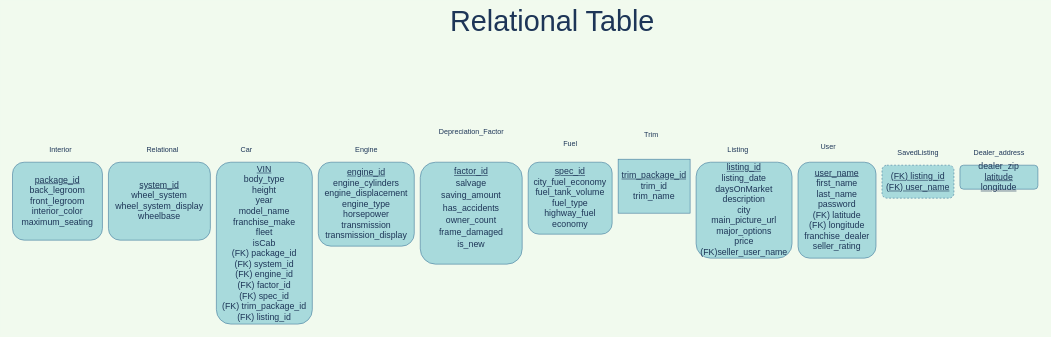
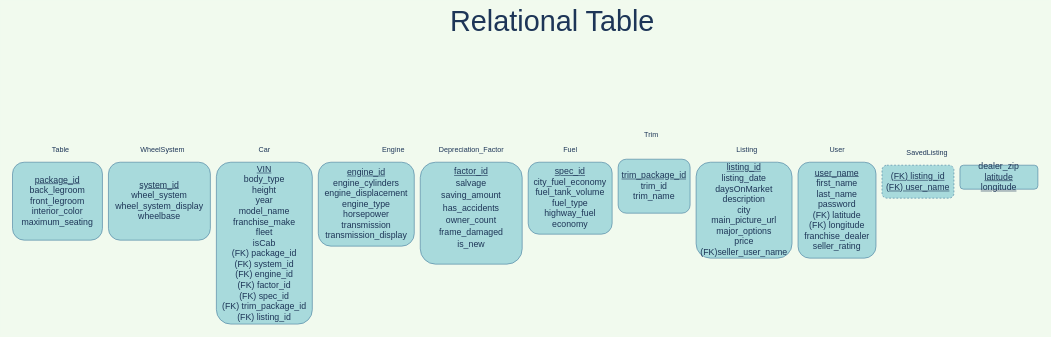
  <mxCell id="0" />
  <mxCell id="1" parent="0" />
  <mxCell id="2" value="&lt;span id=&quot;docs-internal-guid-d713976d-7fff-15ba-6aab-0c5461dfcb95&quot;&gt;&lt;span style=&quot;font-size: 11pt ; font-family: &amp;#34;arial&amp;#34; ; background-color: transparent ; vertical-align: baseline&quot;&gt;&lt;u&gt;VIN&lt;br&gt;&lt;/u&gt;body_type&lt;br&gt;height&lt;br&gt;year&lt;br&gt;model_name&lt;br&gt;franchise_make&lt;br&gt;fleet&lt;br&gt;isCab&lt;br&gt;(FK) package_id&lt;br&gt;(FK) system_id&lt;br&gt;&lt;span style=&quot;font-size: 14.667px&quot;&gt;(FK)&amp;nbsp;&lt;/span&gt;engine_id&lt;br&gt;&lt;span style=&quot;font-size: 14.667px&quot;&gt;(FK)&amp;nbsp;&lt;/span&gt;factor_id&lt;br&gt;&lt;span style=&quot;font-size: 14.667px&quot;&gt;(FK)&amp;nbsp;&lt;/span&gt;spec_id&lt;br&gt;&lt;span style=&quot;font-size: 14.667px&quot;&gt;(FK)&amp;nbsp;&lt;/span&gt;&lt;span style=&quot;font-size: 14.667px&quot;&gt;trim_package_id&lt;/span&gt;&lt;br&gt;&lt;span style=&quot;font-size: 14.667px&quot;&gt;(FK)&amp;nbsp;&lt;/span&gt;listing_id&lt;/span&gt;&lt;/span&gt;" style="rounded=1;whiteSpace=wrap;html=1;fillColor=#A8DADC;strokeColor=#457B9D;fontColor=#1D3557;" parent="1" vertex="1"><mxGeometry x="360" y="270" width="160" height="270" as="geometry" /></mxCell>
  <mxCell id="3" value="&lt;span id=&quot;docs-internal-guid-46c6c081-7fff-b2ef-ff52-74019a285a5f&quot;&gt;&lt;span style=&quot;font-size: 11pt ; font-family: &amp;#34;arial&amp;#34; ; background-color: transparent ; vertical-align: baseline&quot;&gt;&lt;u&gt;package_id&lt;/u&gt;&lt;br&gt;back_legroom&lt;br&gt;front_legroom&lt;br&gt;interior_color&lt;br&gt;maximum_seating&lt;/span&gt;&lt;/span&gt;" style="rounded=1;whiteSpace=wrap;html=1;fillColor=#A8DADC;strokeColor=#457B9D;fontColor=#1D3557;" parent="1" vertex="1"><mxGeometry x="20" y="270" width="150" height="130" as="geometry" /></mxCell>
  <mxCell id="4" value="&lt;span id=&quot;docs-internal-guid-49aadb8f-7fff-f2d6-41c5-a7cb2bbde353&quot;&gt;&lt;span style=&quot;font-size: 11pt ; font-family: &amp;#34;arial&amp;#34; ; background-color: transparent ; vertical-align: baseline&quot;&gt;&lt;u&gt;system_id&lt;/u&gt;&lt;br&gt;wheel_system&lt;br&gt;wheel_system_display&lt;br&gt;wheelbase&lt;/span&gt;&lt;/span&gt;" style="rounded=1;whiteSpace=wrap;html=1;fillColor=#A8DADC;strokeColor=#457B9D;fontColor=#1D3557;" parent="1" vertex="1"><mxGeometry x="180" y="270" width="170" height="130" as="geometry" /></mxCell>
  <mxCell id="5" value="&lt;span id=&quot;docs-internal-guid-958814dd-7fff-f51a-6af3-f1a164e91ecc&quot;&gt;&lt;p dir=&quot;ltr&quot; style=&quot;line-height: 1.38 ; margin-top: 0pt ; margin-bottom: 0pt&quot;&gt;&lt;span style=&quot;font-size: 11pt ; font-family: &amp;#34;arial&amp;#34; ; background-color: transparent ; vertical-align: baseline&quot;&gt;&lt;u&gt;factor_id&lt;/u&gt;&lt;/span&gt;&lt;/p&gt;&lt;p dir=&quot;ltr&quot; style=&quot;line-height: 1.38 ; margin-top: 0pt ; margin-bottom: 0pt&quot;&gt;&lt;span style=&quot;font-size: 11pt ; font-family: &amp;#34;arial&amp;#34; ; background-color: transparent ; vertical-align: baseline&quot;&gt;salvage&lt;/span&gt;&lt;/p&gt;&lt;p dir=&quot;ltr&quot; style=&quot;line-height: 1.38 ; margin-top: 0pt ; margin-bottom: 0pt&quot;&gt;&lt;span style=&quot;font-size: 11pt ; font-family: &amp;#34;arial&amp;#34; ; background-color: transparent ; vertical-align: baseline&quot;&gt;saving&lt;/span&gt;&lt;span style=&quot;background-color: transparent ; font-family: &amp;#34;arial&amp;#34; ; font-size: 11pt&quot;&gt;_amount&lt;/span&gt;&lt;/p&gt;&lt;p dir=&quot;ltr&quot; style=&quot;line-height: 1.38 ; margin-top: 0pt ; margin-bottom: 0pt&quot;&gt;&lt;span style=&quot;background-color: transparent ; font-family: &amp;#34;arial&amp;#34; ; font-size: 11pt&quot;&gt;has_accidents&lt;/span&gt;&lt;/p&gt;&lt;p dir=&quot;ltr&quot; style=&quot;line-height: 1.38 ; margin-top: 0pt ; margin-bottom: 0pt&quot;&gt;&lt;span style=&quot;background-color: transparent ; font-family: &amp;#34;arial&amp;#34; ; font-size: 11pt&quot;&gt;owner_count&lt;/span&gt;&lt;/p&gt;&lt;p dir=&quot;ltr&quot; style=&quot;line-height: 1.38 ; margin-top: 0pt ; margin-bottom: 0pt&quot;&gt;&lt;span style=&quot;background-color: transparent ; font-family: &amp;#34;arial&amp;#34; ; font-size: 11pt&quot;&gt;frame_dam&lt;/span&gt;&lt;span style=&quot;background-color: transparent ; font-family: &amp;#34;arial&amp;#34; ; font-size: 11pt&quot;&gt;aged&lt;/span&gt;&lt;/p&gt;&lt;p dir=&quot;ltr&quot; style=&quot;line-height: 1.38 ; margin-top: 0pt ; margin-bottom: 0pt&quot;&gt;&lt;span style=&quot;font-size: 11pt ; font-family: &amp;#34;arial&amp;#34; ; background-color: transparent ; vertical-align: baseline&quot;&gt;is_new&lt;/span&gt;&lt;/p&gt;&lt;div&gt;&lt;span style=&quot;font-size: 11pt ; font-family: &amp;#34;arial&amp;#34; ; background-color: transparent ; vertical-align: baseline&quot;&gt;&lt;br&gt;&lt;/span&gt;&lt;/div&gt;&lt;/span&gt;" style="rounded=1;whiteSpace=wrap;html=1;fillColor=#A8DADC;strokeColor=#457B9D;fontColor=#1D3557;" parent="1" vertex="1"><mxGeometry x="700" y="270" width="170" height="170" as="geometry" /></mxCell>
  <mxCell id="6" value="&lt;span id=&quot;docs-internal-guid-3f53433c-7fff-b1df-501c-9628d223bc14&quot;&gt;&lt;span style=&quot;font-size: 11pt ; font-family: &amp;#34;arial&amp;#34; ; background-color: transparent ; vertical-align: baseline&quot;&gt;&lt;u style=&quot;font-size: 14.667px&quot;&gt;user_name&lt;/u&gt;&lt;br&gt;first_name&lt;br&gt;last_name&lt;br&gt;password&lt;br&gt;&lt;span style=&quot;font-size: 14.667px&quot;&gt;(FK) latitude&lt;br&gt;&lt;/span&gt;&lt;span style=&quot;font-size: 14.667px&quot;&gt;(FK)&amp;nbsp;&lt;/span&gt;&lt;span style=&quot;font-size: 14.667px&quot;&gt;longitude&lt;/span&gt;&lt;br style=&quot;font-size: 14.667px&quot;&gt;&lt;span style=&quot;font-size: 14.667px&quot;&gt;franchise_dealer&lt;/span&gt;&lt;br style=&quot;font-size: 14.667px&quot;&gt;&lt;span style=&quot;font-size: 14.667px&quot;&gt;seller_rating&lt;/span&gt;&lt;br&gt;&lt;/span&gt;&lt;/span&gt;" style="rounded=1;whiteSpace=wrap;html=1;fillColor=#A8DADC;strokeColor=#457B9D;fontColor=#1D3557;" parent="1" vertex="1"><mxGeometry x="1330" y="270" width="130" height="160" as="geometry" /></mxCell>
  <mxCell id="7" value="&lt;span id=&quot;docs-internal-guid-ec27ddf9-7fff-18bb-cdf5-eddc3d0eac5e&quot;&gt;&lt;span style=&quot;font-size: 11pt ; font-family: &amp;#34;arial&amp;#34; ; background-color: transparent ; vertical-align: baseline&quot;&gt;&lt;u&gt;listing_id&lt;/u&gt;&lt;br&gt;listing_date&lt;br&gt;daysOnMarket&lt;br&gt;description&lt;br&gt;city&lt;br&gt;main_picture_url&lt;br&gt;major_options&lt;br&gt;price&lt;br&gt;(FK)seller_user_name&lt;/span&gt;&lt;/span&gt;" style="rounded=1;whiteSpace=wrap;html=1;fillColor=#A8DADC;strokeColor=#457B9D;fontColor=#1D3557;" parent="1" vertex="1"><mxGeometry x="1160" y="270" width="160" height="160" as="geometry" /></mxCell>
- <mxCell id="8" value="&lt;span id=&quot;docs-internal-guid-eb317f85-7fff-bd84-4fd1-17e5ef25c3f5&quot;&gt;&lt;span style=&quot;font-size: 11pt ; font-family: &amp;#34;arial&amp;#34; ; background-color: transparent ; vertical-align: baseline&quot;&gt;&lt;u&gt;trim_package_id&lt;br&gt;&lt;/u&gt;trim_id&lt;br&gt;trim_name&lt;/span&gt;&lt;/span&gt;" style="whiteSpace=wrap;html=1;fillColor=#A8DADC;strokeColor=#457B9D;fontColor=#1D3557;rounded=0;" parent="1" vertex="1"><mxGeometry x="1030" y="265" width="120" height="90" as="geometry" /></mxCell>
+ <mxCell id="8" value="&lt;span id=&quot;docs-internal-guid-eb317f85-7fff-bd84-4fd1-17e5ef25c3f5&quot;&gt;&lt;span style=&quot;font-size: 11pt ; font-family: &amp;#34;arial&amp;#34; ; background-color: transparent ; vertical-align: baseline&quot;&gt;&lt;u&gt;trim_package_id&lt;br&gt;&lt;/u&gt;trim_id&lt;br&gt;trim_name&lt;/span&gt;&lt;/span&gt;" style="rounded=1;whiteSpace=wrap;html=1;fillColor=#A8DADC;strokeColor=#457B9D;fontColor=#1D3557;" parent="1" vertex="1"><mxGeometry x="1030" y="265" width="120" height="90" as="geometry" /></mxCell>
  <mxCell id="9" value="&lt;span id=&quot;docs-internal-guid-861a54ae-7fff-4334-abd7-9c3ec9d3aabc&quot;&gt;&lt;span style=&quot;font-size: 11pt ; font-family: &amp;#34;arial&amp;#34; ; background-color: transparent ; vertical-align: baseline&quot;&gt;&lt;u&gt;spec_id&lt;br&gt;&lt;/u&gt;city_fuel_economy&lt;br&gt;fuel_tank_volume&lt;br&gt;fuel_type&lt;br&gt;highway_fuel&lt;br&gt;economy&lt;/span&gt;&lt;/span&gt;" style="rounded=1;whiteSpace=wrap;html=1;fillColor=#A8DADC;strokeColor=#457B9D;fontColor=#1D3557;" parent="1" vertex="1"><mxGeometry x="880" y="270" width="140" height="120" as="geometry" /></mxCell>
  <mxCell id="10" value="&lt;span id=&quot;docs-internal-guid-c57f0e8f-7fff-bf1a-02ec-6bb0a1ac6558&quot;&gt;&lt;span style=&quot;font-size: 11pt ; font-family: &amp;#34;arial&amp;#34; ; background-color: transparent ; vertical-align: baseline&quot;&gt;&lt;u&gt;engine_id&lt;br&gt;&lt;/u&gt;engine_cylinders&lt;br&gt;engine_displacement&lt;br&gt;engine_type&lt;br&gt;horsepower&lt;br&gt;transmission&lt;br&gt;transmission_display&lt;/span&gt;&lt;/span&gt;" style="rounded=1;whiteSpace=wrap;html=1;fillColor=#A8DADC;strokeColor=#457B9D;fontColor=#1D3557;" parent="1" vertex="1"><mxGeometry x="530" y="270" width="160" height="140" as="geometry" /></mxCell>
  <mxCell id="11" value="&lt;span id=&quot;docs-internal-guid-334640ad-7fff-2eaa-fedb-a7532be57cc9&quot;&gt;&lt;span style=&quot;font-size: 11pt ; font-family: &amp;#34;arial&amp;#34; ; background-color: transparent ; vertical-align: baseline&quot;&gt;&lt;u&gt;(FK) listing_id&lt;br&gt;&lt;/u&gt;&lt;span style=&quot;font-size: 14.667px&quot;&gt;&lt;u&gt;(FK) user_name&lt;/u&gt;&lt;/span&gt;&lt;u&gt;&lt;br&gt;&lt;/u&gt;&lt;/span&gt;&lt;/span&gt;" style="rounded=1;whiteSpace=wrap;html=1;fillColor=#A8DADC;strokeColor=#457B9D;fontColor=#1D3557;dashed=1;" parent="1" vertex="1"><mxGeometry x="1470" y="275" width="120" height="55" as="geometry" /></mxCell>
  <mxCell id="12" value="&lt;span id=&quot;docs-internal-guid-fa85a85b-7fff-c361-f418-830695fadd17&quot;&gt;&lt;span style=&quot;font-size: 11pt ; font-family: &amp;#34;arial&amp;#34; ; background-color: transparent ; vertical-align: baseline&quot;&gt;dealer_zip&lt;br&gt;&lt;u&gt;latitude&lt;br&gt;longitude&lt;/u&gt;&lt;/span&gt;&lt;/span&gt;" style="rounded=1;whiteSpace=wrap;html=1;fillColor=#A8DADC;strokeColor=#457B9D;fontColor=#1D3557;" parent="1" vertex="1"><mxGeometry x="1600" y="275" width="130" height="40" as="geometry" /></mxCell>
- <mxCell id="13" value="Interior" style="text;html=1;align=center;verticalAlign=middle;resizable=0;points=[];autosize=1;fontColor=#1D3557;" parent="1" vertex="1"><mxGeometry x="75" y="240" width="50" height="20" as="geometry" /></mxCell>
- <mxCell id="14" value="Relational" style="text;html=1;align=center;verticalAlign=middle;resizable=0;points=[];autosize=1;fontColor=#1D3557;" parent="1" vertex="1"><mxGeometry x="225" y="240" width="90" height="20" as="geometry" /></mxCell>
- <mxCell id="15" value="Car" style="text;html=1;align=center;verticalAlign=middle;resizable=0;points=[];autosize=1;fontColor=#1D3557;" parent="1" vertex="1"><mxGeometry x="395" y="240" width="30" height="20" as="geometry" /></mxCell>
- <mxCell id="16" value="Engine" style="text;html=1;align=center;verticalAlign=middle;resizable=0;points=[];autosize=1;fontColor=#1D3557;" parent="1" vertex="1"><mxGeometry x="585" y="240" width="50" height="20" as="geometry" /></mxCell>
- <mxCell id="17" value="Depreciation_Factor" style="text;html=1;align=center;verticalAlign=middle;resizable=0;points=[];autosize=1;fontColor=#1D3557;" parent="1" vertex="1"><mxGeometry x="725" y="210" width="120" height="20" as="geometry" /></mxCell>
- <mxCell id="18" value="Fuel" style="text;html=1;align=center;verticalAlign=middle;resizable=0;points=[];autosize=1;fontColor=#1D3557;" parent="1" vertex="1"><mxGeometry x="930" y="230" width="40" height="20" as="geometry" /></mxCell>
+ <mxCell id="13" value="Table" style="text;html=1;align=center;verticalAlign=middle;resizable=0;points=[];autosize=1;fontColor=#1D3557;" parent="1" vertex="1"><mxGeometry x="75" y="240" width="50" height="20" as="geometry" /></mxCell>
+ <mxCell id="14" value="WheelSystem" style="text;html=1;align=center;verticalAlign=middle;resizable=0;points=[];autosize=1;fontColor=#1D3557;" parent="1" vertex="1"><mxGeometry x="225" y="240" width="90" height="20" as="geometry" /></mxCell>
+ <mxCell id="15" value="Car" style="text;html=1;align=center;verticalAlign=middle;resizable=0;points=[];autosize=1;fontColor=#1D3557;" parent="1" vertex="1"><mxGeometry x="425" y="240" width="30" height="20" as="geometry" /></mxCell>
+ <mxCell id="16" value="Engine" style="text;html=1;align=center;verticalAlign=middle;resizable=0;points=[];autosize=1;fontColor=#1D3557;" parent="1" vertex="1"><mxGeometry x="630" y="240" width="50" height="20" as="geometry" /></mxCell>
+ <mxCell id="17" value="Depreciation_Factor" style="text;html=1;align=center;verticalAlign=middle;resizable=0;points=[];autosize=1;fontColor=#1D3557;" parent="1" vertex="1"><mxGeometry x="725" y="240" width="120" height="20" as="geometry" /></mxCell>
+ <mxCell id="18" value="Fuel" style="text;html=1;align=center;verticalAlign=middle;resizable=0;points=[];autosize=1;fontColor=#1D3557;" parent="1" vertex="1"><mxGeometry x="930" y="240" width="40" height="20" as="geometry" /></mxCell>
  <mxCell id="19" value="Trim" style="text;html=1;align=center;verticalAlign=middle;resizable=0;points=[];autosize=1;fontColor=#1D3557;" parent="1" vertex="1"><mxGeometry x="1065" y="215" width="40" height="20" as="geometry" /></mxCell>
- <mxCell id="20" value="Listing" style="text;html=1;strokeColor=none;fillColor=none;align=center;verticalAlign=middle;whiteSpace=wrap;rounded=0;fontColor=#1D3557;" parent="1" vertex="1"><mxGeometry x="1210" y="240" width="40" height="20" as="geometry" /></mxCell>
- <mxCell id="21" value="User" style="text;html=1;align=center;verticalAlign=middle;resizable=0;points=[];autosize=1;fontColor=#1D3557;" parent="1" vertex="1"><mxGeometry x="1360" y="235" width="40" height="20" as="geometry" /></mxCell>
- <mxCell id="22" value="Dealer_address" style="text;html=1;align=center;verticalAlign=middle;resizable=0;points=[];autosize=1;fontColor=#1D3557;" parent="1" vertex="1"><mxGeometry x="1615" y="245" width="100" height="20" as="geometry" /></mxCell>
- <mxCell id="23" value="SavedListing" style="text;html=1;align=center;verticalAlign=middle;resizable=0;points=[];autosize=1;fontColor=#1D3557;" parent="1" vertex="1"><mxGeometry x="1490" y="245" width="80" height="20" as="geometry" /></mxCell>
+ <mxCell id="20" value="Listing" style="text;html=1;strokeColor=none;fillColor=none;align=center;verticalAlign=middle;whiteSpace=wrap;rounded=0;fontColor=#1D3557;" parent="1" vertex="1"><mxGeometry x="1225" y="240" width="40" height="20" as="geometry" /></mxCell>
+ <mxCell id="21" value="User" style="text;html=1;align=center;verticalAlign=middle;resizable=0;points=[];autosize=1;fontColor=#1D3557;" parent="1" vertex="1"><mxGeometry x="1375" y="240" width="40" height="20" as="geometry" /></mxCell>
+ <mxCell id="23" value="SavedListing" style="text;html=1;align=center;verticalAlign=middle;resizable=0;points=[];autosize=1;fontColor=#1D3557;" parent="1" vertex="1"><mxGeometry x="1505" y="245" width="80" height="20" as="geometry" /></mxCell>
  <mxCell id="24" value="&lt;font style=&quot;font-size: 48px&quot;&gt;Relational Table&lt;/font&gt;" style="text;html=1;align=center;verticalAlign=middle;resizable=0;points=[];autosize=1;fontColor=#1D3557;" parent="1" vertex="1"><mxGeometry x="740" y="20" width="360" height="30" as="geometry" /></mxCell>
